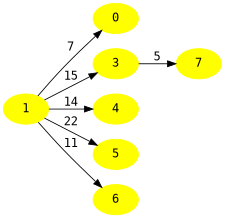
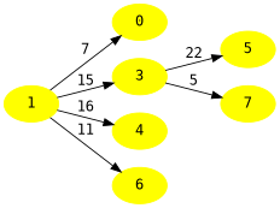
  digraph {
    fontname="DejaVu Sans Mono"
    rankdir=LR
    node [color=yellow fontcolor=black fontname="DejaVu Sans Mono" style=filled]
    edge [fontname="DejaVu Sans Mono"]
    n1 [label=1]
    n2 [label=0]
    n3 [label=3]
    n4 [label=4]
    n5 [label=5]
    n6 [label=6]
    n7 [label=7]
    n1 -> n2 [label=7]
    n1 -> n3 [label=15]
-   n1 -> n4 [label=14]
-   n1 -> n5 [label=22]
+   n1 -> n4 [label=16]
+   n3 -> n5 [label=22]
    n1 -> n6 [label=11]
    n3 -> n7 [label=5]
  }
